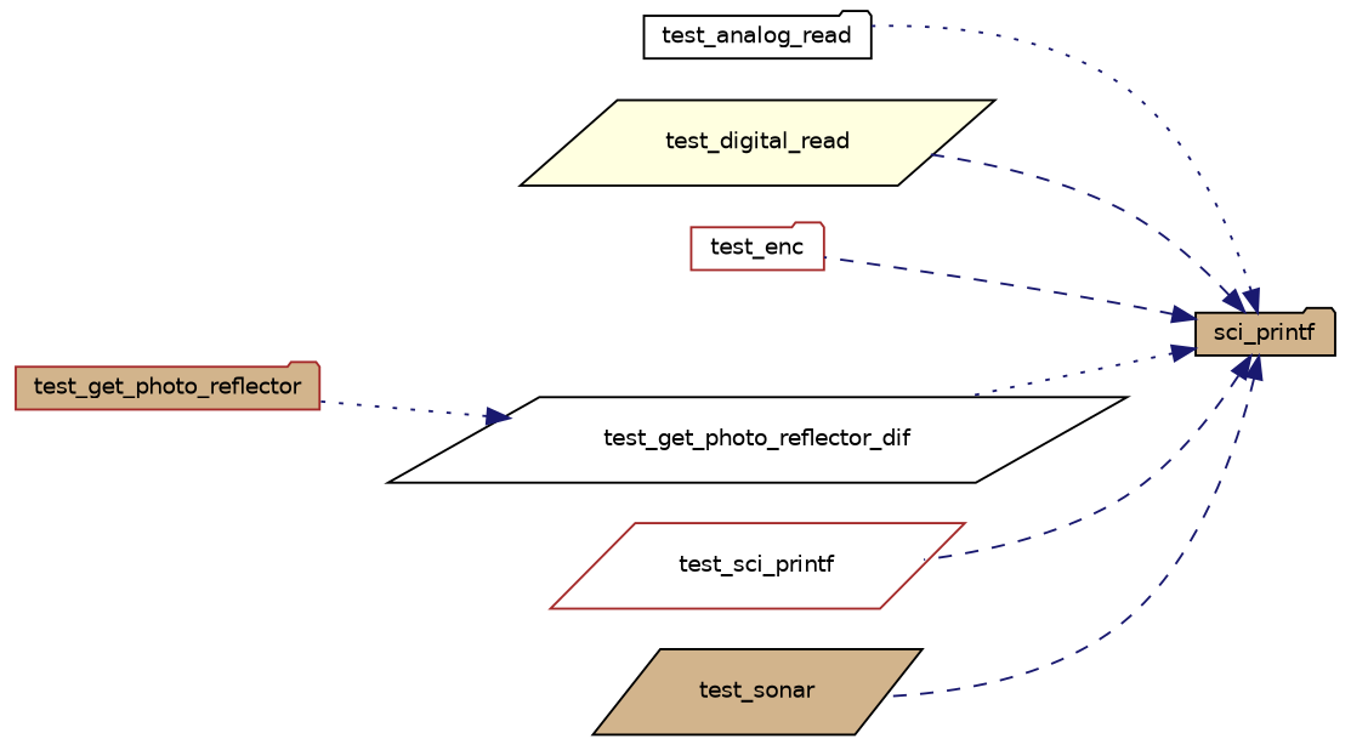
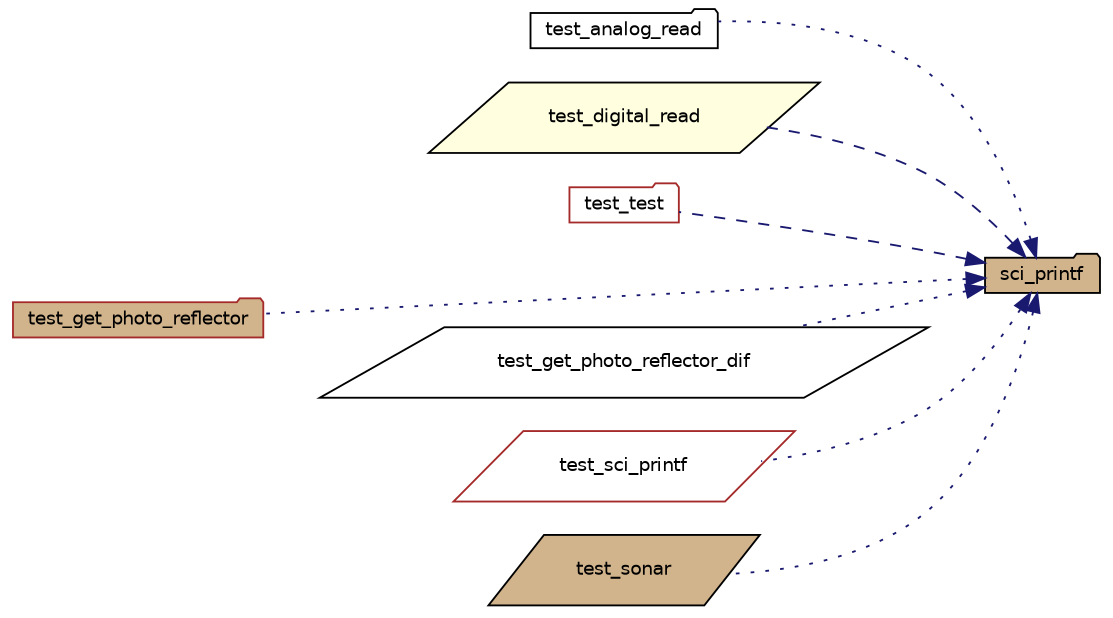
  digraph {
    rankdir=RL
    node [color=black fillcolor=white fontname=Helvetica fontsize=10 shape=folder style=filled]
    edge [color=midnightblue dir=back fontname=Helvetica fontsize=10 labelfontname=Helvetica labelfontsize=10 style=dotted]
    n1 [fillcolor=tan fontcolor=black height=0.2 label=sci_printf width=0.4]
    n2 [height=0.2 label=test_analog_read width=0.4]
    n3 [fillcolor=lightyellow height=0.2 label=test_digital_read shape=parallelogram width=0.4]
-   n4 [color=brown height=0.2 label=test_enc width=0.4]
+   n4 [color=brown height=0.2 label=test_test width=0.4]
    n5 [color=brown fillcolor=tan height=0.2 label=test_get_photo_reflector width=0.4]
    n6 [height=0.2 label=test_get_photo_reflector_dif shape=parallelogram width=0.4]
    n7 [color=brown height=0.2 label=test_sci_printf shape=parallelogram width=0.4]
    n8 [fillcolor=tan height=0.2 label=test_sonar shape=parallelogram width=0.4]
    n1 -> n2
    n1 -> n3 [style=dashed]
    n1 -> n4 [style=dashed]
-   n6 -> n5
+   n1 -> n5
    n1 -> n6
-   n1 -> n7 [style=dashed]
-   n1 -> n8 [style=dashed]
+   n1 -> n7
+   n1 -> n8
  }
